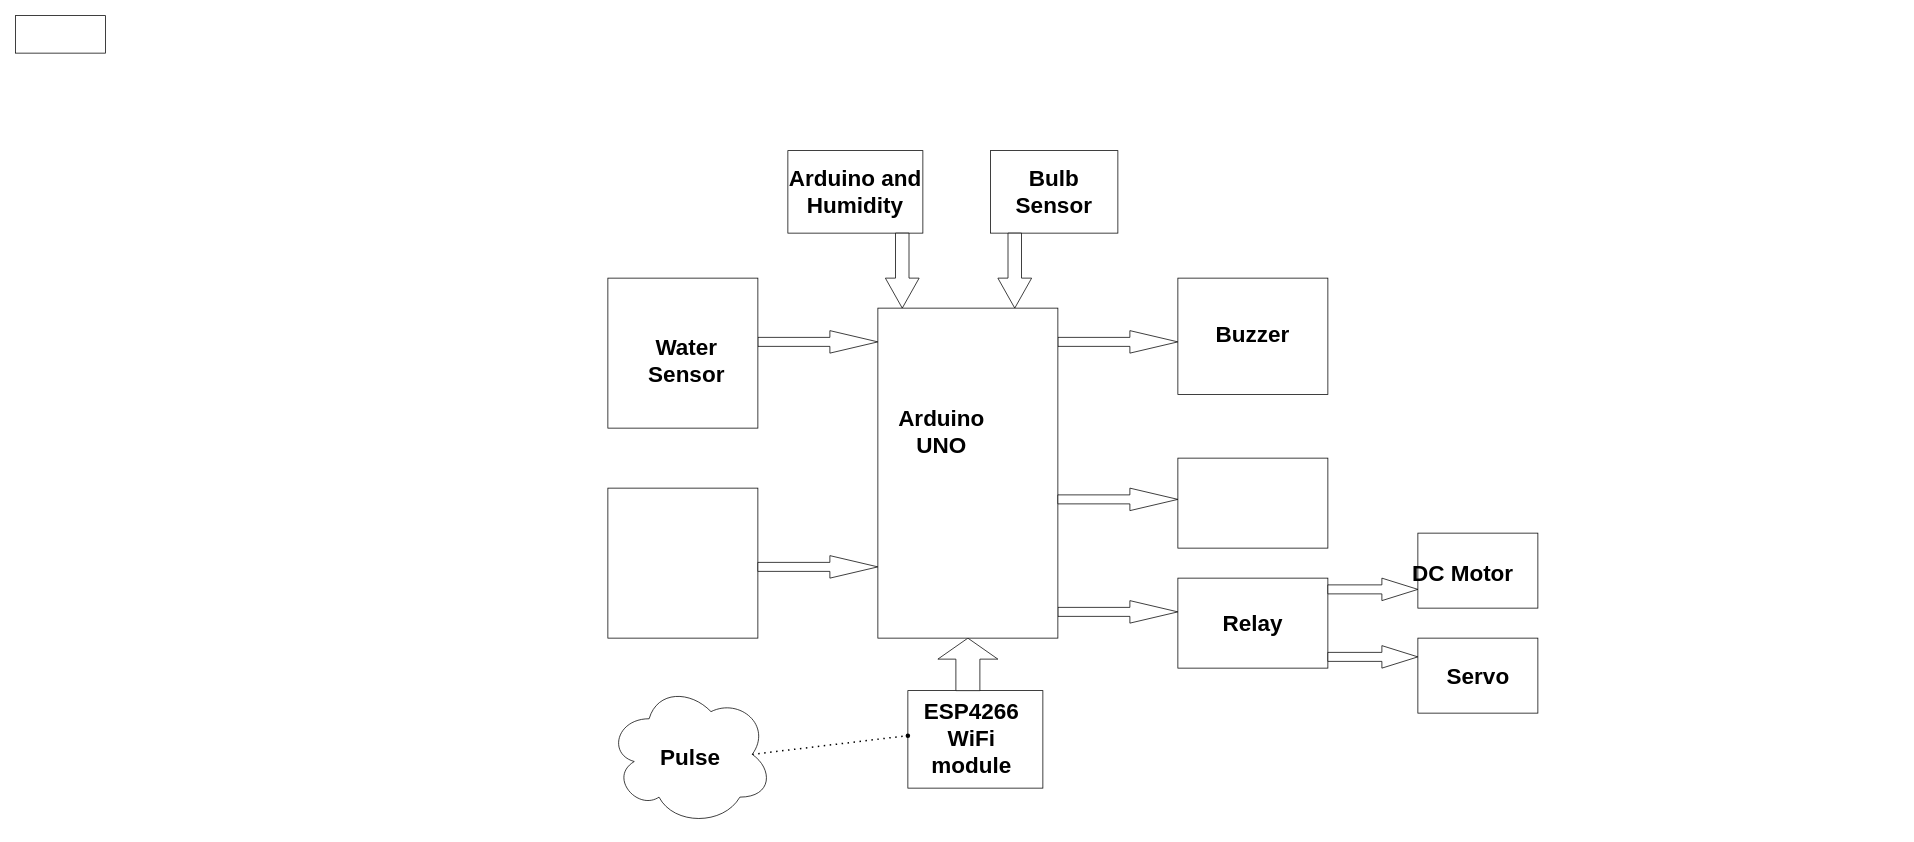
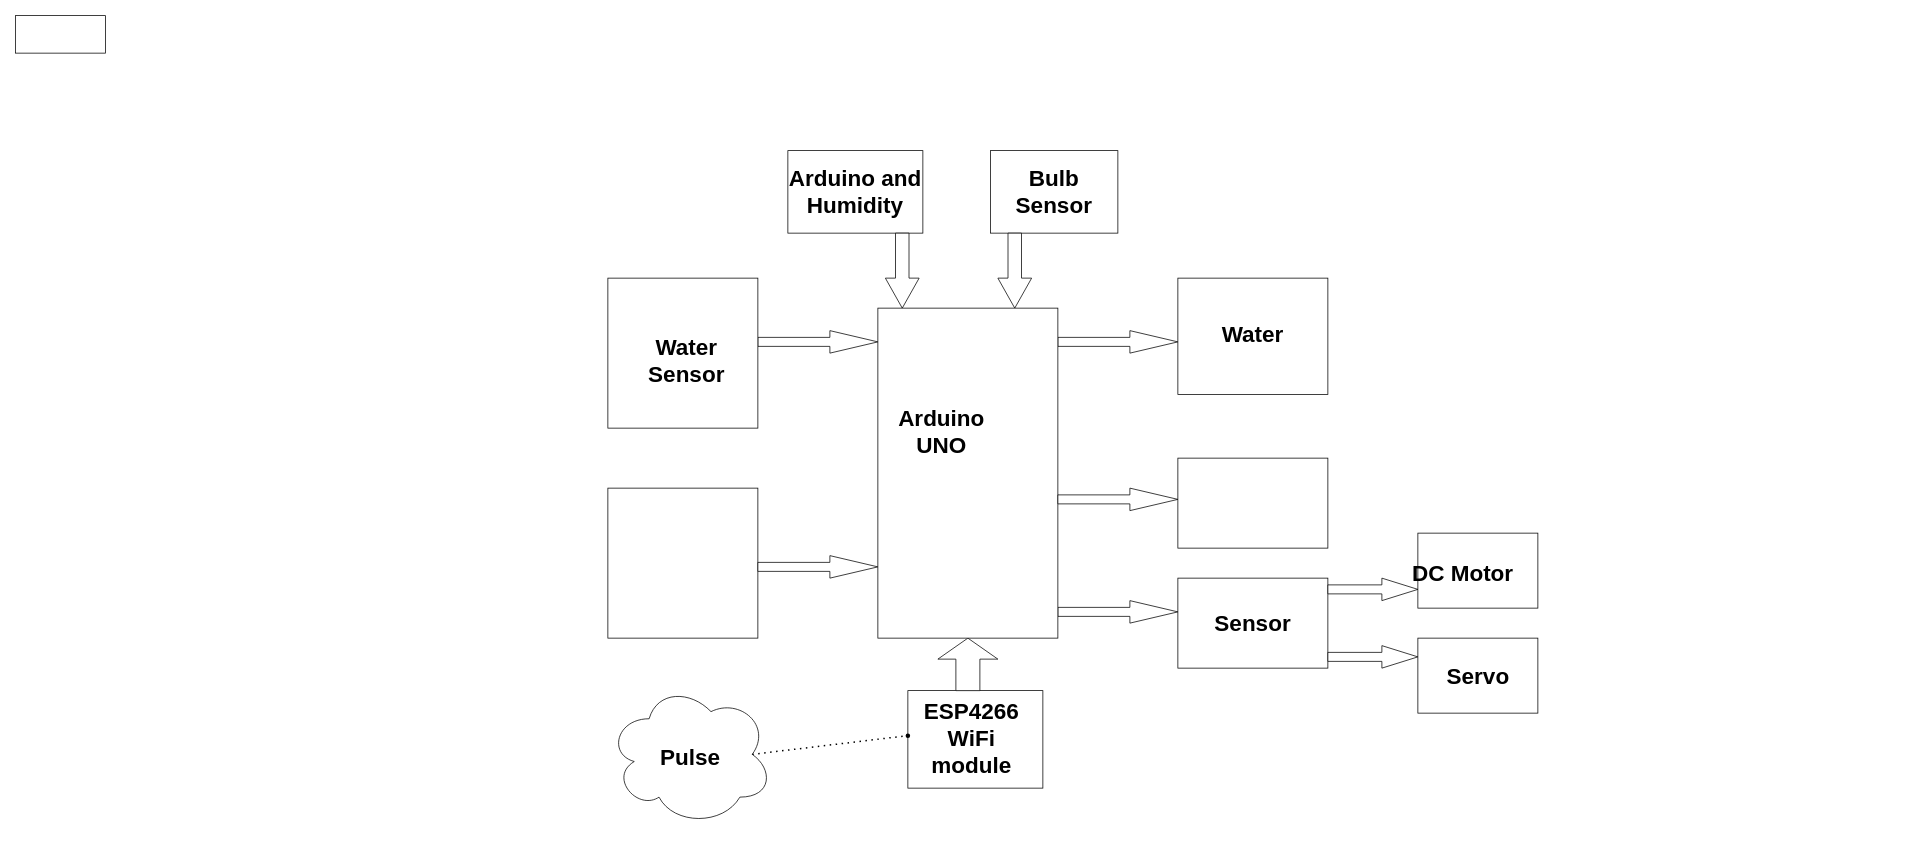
  <mxCell id="0" />
  <mxCell id="1" parent="0" />
  <mxCell id="2" style="edgeStyle=orthogonalEdgeStyle;rounded=0;orthogonalLoop=1;jettySize=auto;html=1;exitX=0.5;exitY=1;exitDx=0;exitDy=0;" edge="1" parent="1"><mxGeometry relative="1" as="geometry"><mxPoint x="2530" y="890" as="sourcePoint" /><mxPoint x="2530" y="890" as="targetPoint" /></mxGeometry></mxCell>
  <mxCell id="3" style="edgeStyle=orthogonalEdgeStyle;rounded=0;orthogonalLoop=1;jettySize=auto;html=1;exitX=0.5;exitY=1;exitDx=0;exitDy=0;" edge="1" parent="1"><mxGeometry relative="1" as="geometry"><mxPoint x="2110" y="490" as="sourcePoint" /><mxPoint x="2110" y="490" as="targetPoint" /></mxGeometry></mxCell>
  <mxCell id="4" value="" style="rounded=0;whiteSpace=wrap;html=1;" vertex="1" parent="1"><mxGeometry x="20" y="20" width="120" height="50" as="geometry" /></mxCell>
  <mxCell id="5" value="" style="shape=singleArrow;whiteSpace=wrap;html=1;arrowWidth=0.4;arrowSize=0.4;" vertex="1" parent="1"><mxGeometry x="1010" y="440" width="160" height="30" as="geometry" /></mxCell>
  <mxCell id="6" style="edgeStyle=orthogonalEdgeStyle;rounded=0;orthogonalLoop=1;jettySize=auto;html=1;exitX=0.5;exitY=1;exitDx=0;exitDy=0;" edge="1" parent="1"><mxGeometry relative="1" as="geometry"><mxPoint x="1195" y="450" as="sourcePoint" /><mxPoint x="1195" y="450" as="targetPoint" /></mxGeometry></mxCell>
  <mxCell id="7" value="" style="rounded=0;whiteSpace=wrap;html=1;" vertex="1" parent="1"><mxGeometry x="810" y="650" width="200" height="200" as="geometry" /></mxCell>
  <mxCell id="8" value="" style="shape=singleArrow;whiteSpace=wrap;html=1;arrowWidth=0.4;arrowSize=0.4;" vertex="1" parent="1"><mxGeometry x="1010" y="740" width="160" height="30" as="geometry" /></mxCell>
  <mxCell id="9" value="" style="rounded=0;whiteSpace=wrap;html=1;" vertex="1" parent="1"><mxGeometry x="1210" y="920" width="180" height="130" as="geometry" /></mxCell>
  <mxCell id="10" value="ESP4266 WiFi module" style="text;strokeColor=none;align=center;fillColor=none;html=1;verticalAlign=middle;whiteSpace=wrap;rounded=0;fontSize=30;fontStyle=1" vertex="1" parent="1"><mxGeometry x="1240" y="960" width="110" height="45" as="geometry" /></mxCell>
  <mxCell id="11" value="" style="shape=singleArrow;whiteSpace=wrap;html=1;arrowWidth=0.4;arrowSize=0.4;direction=north;" vertex="1" parent="1"><mxGeometry x="1250" y="850" width="80" height="70" as="geometry" /></mxCell>
  <mxCell id="12" value="" style="rounded=0;whiteSpace=wrap;html=1;" vertex="1" parent="1"><mxGeometry x="1570" y="610" width="200" height="120" as="geometry" /></mxCell>
  <mxCell id="13" value="" style="rounded=0;whiteSpace=wrap;html=1;" vertex="1" parent="1"><mxGeometry x="1570" y="770" width="200" height="120" as="geometry" /></mxCell>
- <mxCell id="14" value="&lt;font style=&quot;font-size: 30px;&quot;&gt;Relay&lt;/font&gt;" style="text;strokeColor=none;align=center;fillColor=none;html=1;verticalAlign=middle;whiteSpace=wrap;rounded=0;fontSize=20;fontStyle=1" vertex="1" parent="1"><mxGeometry x="1520" y="730" width="300" height="200" as="geometry" /></mxCell>
+ <mxCell id="14" value="&lt;font style=&quot;font-size: 30px;&quot;&gt;Sensor&lt;/font&gt;" style="text;strokeColor=none;align=center;fillColor=none;html=1;verticalAlign=middle;whiteSpace=wrap;rounded=0;fontSize=20;fontStyle=1" vertex="1" parent="1"><mxGeometry x="1520" y="730" width="300" height="200" as="geometry" /></mxCell>
  <mxCell id="15" value="" style="shape=singleArrow;whiteSpace=wrap;html=1;arrowWidth=0.4;arrowSize=0.4;" vertex="1" parent="1"><mxGeometry x="1410" y="440" width="160" height="30" as="geometry" /></mxCell>
  <mxCell id="16" value="" style="shape=singleArrow;whiteSpace=wrap;html=1;arrowWidth=0.4;arrowSize=0.4;" vertex="1" parent="1"><mxGeometry x="1410" y="800" width="160" height="30" as="geometry" /></mxCell>
  <mxCell id="17" value="" style="ellipse;shape=cloud;whiteSpace=wrap;html=1;" vertex="1" parent="1"><mxGeometry x="810" y="910" width="220" height="190" as="geometry" /></mxCell>
  <mxCell id="18" value="" style="shape=waypoint;sketch=0;size=6;pointerEvents=1;points=[];fillColor=default;resizable=0;rotatable=0;perimeter=centerPerimeter;snapToPoint=1;" vertex="1" parent="1"><mxGeometry x="1200" y="970" width="20" height="20" as="geometry" /></mxCell>
  <mxCell id="19" value="" style="endArrow=none;dashed=1;html=1;dashPattern=1 3;strokeWidth=2;rounded=0;exitX=0.875;exitY=0.5;exitDx=0;exitDy=0;exitPerimeter=0;" edge="1" parent="1" source="17" target="18"><mxGeometry width="50" height="50" relative="1" as="geometry"><mxPoint x="1140" y="950" as="sourcePoint" /><mxPoint x="1140" y="950" as="targetPoint" /><Array as="points" /></mxGeometry></mxCell>
  <mxCell id="20" value="Pulse" style="text;strokeColor=none;align=center;fillColor=none;html=1;verticalAlign=middle;whiteSpace=wrap;rounded=0;fontSize=30;fontStyle=1" vertex="1" parent="1"><mxGeometry x="820" y="960" width="200" height="95" as="geometry" /></mxCell>
  <mxCell id="21" value="" style="rounded=0;whiteSpace=wrap;html=1;" vertex="1" parent="1"><mxGeometry x="810" y="370" width="200" height="200" as="geometry" /></mxCell>
  <mxCell id="22" value="Water Sensor" style="text;strokeColor=none;align=center;fillColor=none;html=1;verticalAlign=middle;whiteSpace=wrap;rounded=0;fontSize=30;fontStyle=1" vertex="1" parent="1"><mxGeometry x="830" y="420" width="170" height="120" as="geometry" /></mxCell>
  <mxCell id="23" value="" style="rounded=0;whiteSpace=wrap;html=1;" vertex="1" parent="1"><mxGeometry x="1050" y="200" width="180" height="110" as="geometry" /></mxCell>
  <mxCell id="24" value="Arduino and Humidity" style="text;strokeColor=none;align=center;fillColor=none;html=1;verticalAlign=middle;whiteSpace=wrap;rounded=0;fontSize=30;fontStyle=1" vertex="1" parent="1"><mxGeometry x="1050" y="210" width="180" height="90" as="geometry" /></mxCell>
  <mxCell id="25" value="" style="rounded=0;whiteSpace=wrap;html=1;" vertex="1" parent="1"><mxGeometry x="1320" y="200" width="170" height="110" as="geometry" /></mxCell>
  <mxCell id="26" value="Bulb Sensor" style="text;strokeColor=none;align=center;fillColor=none;html=1;verticalAlign=middle;whiteSpace=wrap;rounded=0;fontSize=30;fontStyle=1" vertex="1" parent="1"><mxGeometry x="1335" y="215" width="140" height="80" as="geometry" /></mxCell>
  <mxCell id="27" value="" style="shape=singleArrow;whiteSpace=wrap;html=1;arrowWidth=0.4;arrowSize=0.4;direction=south;" vertex="1" parent="1"><mxGeometry x="1180" y="310" width="45" height="100" as="geometry" /></mxCell>
  <mxCell id="28" value="" style="shape=singleArrow;whiteSpace=wrap;html=1;arrowWidth=0.4;arrowSize=0.4;direction=south;" vertex="1" parent="1"><mxGeometry x="1330" y="310" width="45" height="100" as="geometry" /></mxCell>
  <mxCell id="29" value="" style="rounded=0;whiteSpace=wrap;html=1;" vertex="1" parent="1"><mxGeometry x="1890" y="710" width="160" height="100" as="geometry" /></mxCell>
  <mxCell id="30" value="&lt;font style=&quot;font-size: 30px;&quot;&gt;&lt;b&gt;&lt;font style=&quot;font-size: 30px;&quot;&gt;D&lt;/font&gt;&lt;font style=&quot;font-size: 30px;&quot;&gt;C&lt;/font&gt;&lt;font style=&quot;font-size: 30px;&quot;&gt;&amp;nbsp;&lt;/font&gt;Motor&lt;/b&gt;&lt;/font&gt;" style="text;strokeColor=none;align=center;fillColor=none;html=1;verticalAlign=middle;whiteSpace=wrap;rounded=0;" vertex="1" parent="1"><mxGeometry x="1920" y="740" width="60" height="45" as="geometry" /></mxCell>
  <mxCell id="31" value="" style="rounded=0;whiteSpace=wrap;html=1;" vertex="1" parent="1"><mxGeometry x="1890" y="850" width="160" height="100" as="geometry" /></mxCell>
  <mxCell id="32" value="&lt;font style=&quot;font-size: 30px;&quot;&gt;&lt;b&gt;Servo&lt;/b&gt;&lt;/font&gt;" style="text;strokeColor=none;align=center;fillColor=none;html=1;verticalAlign=middle;whiteSpace=wrap;rounded=0;" vertex="1" parent="1"><mxGeometry x="1918.75" y="880" width="102.5" height="40" as="geometry" /></mxCell>
  <mxCell id="33" value="" style="shape=singleArrow;whiteSpace=wrap;html=1;arrowWidth=0.4;arrowSize=0.4;direction=east;" vertex="1" parent="1"><mxGeometry x="1770" y="770" width="120" height="30" as="geometry" /></mxCell>
  <mxCell id="34" value="" style="shape=singleArrow;whiteSpace=wrap;html=1;arrowWidth=0.4;arrowSize=0.4;" vertex="1" parent="1"><mxGeometry x="1770" y="860" width="120" height="30" as="geometry" /></mxCell>
  <mxCell id="35" value="" style="rounded=0;whiteSpace=wrap;html=1;" vertex="1" parent="1"><mxGeometry x="1570" y="370" width="200" height="155" as="geometry" /></mxCell>
- <mxCell id="36" value="&lt;b&gt;Buzzer&lt;/b&gt;" style="text;strokeColor=none;align=center;fillColor=none;html=1;verticalAlign=middle;whiteSpace=wrap;rounded=0;fontSize=30;" vertex="1" parent="1"><mxGeometry x="1530" y="380" width="280" height="130" as="geometry" /></mxCell>
+ <mxCell id="36" value="&lt;b&gt;Water&lt;/b&gt;" style="text;strokeColor=none;align=center;fillColor=none;html=1;verticalAlign=middle;whiteSpace=wrap;rounded=0;fontSize=30;" vertex="1" parent="1"><mxGeometry x="1530" y="380" width="280" height="130" as="geometry" /></mxCell>
  <mxCell id="37" value="" style="rounded=0;whiteSpace=wrap;html=1;" vertex="1" parent="1"><mxGeometry x="1170" y="410" width="240" height="440" as="geometry" /></mxCell>
  <mxCell id="38" value="&lt;font style=&quot;font-size: 30px;&quot;&gt;&lt;b&gt;Arduino UNO&lt;/b&gt;&lt;/font&gt;" style="text;strokeColor=none;align=center;fillColor=none;html=1;verticalAlign=middle;whiteSpace=wrap;rounded=0;" vertex="1" parent="1"><mxGeometry x="1175" y="520" width="160" height="110" as="geometry" /></mxCell>
  <mxCell id="39" value="" style="shape=singleArrow;whiteSpace=wrap;html=1;arrowWidth=0.4;arrowSize=0.4;" vertex="1" parent="1"><mxGeometry x="1410" y="650" width="160" height="30" as="geometry" /></mxCell>
